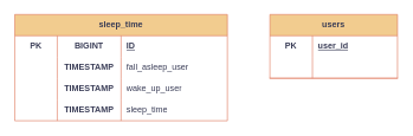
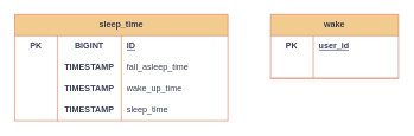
  <mxCell id="0" />
  <mxCell id="1" parent="0" />
  <mxCell id="2" value="sleep_time" style="shape=table;startSize=30;container=1;collapsible=1;childLayout=tableLayout;fixedRows=1;rowLines=0;fontStyle=1;align=center;resizeLast=1;html=1;whiteSpace=wrap;strokeColor=#E07A5F;fontColor=#393C56;fillColor=#F2CC8F;perimeterSpacing=1;" vertex="1" parent="1"><mxGeometry x="20" y="20" width="300" height="150" as="geometry"><mxRectangle x="120" y="80" width="100" height="30" as="alternateBounds" /></mxGeometry></mxCell>
  <mxCell id="3" value="" style="shape=tableRow;horizontal=0;startSize=0;swimlaneHead=0;swimlaneBody=0;fillColor=none;collapsible=0;dropTarget=0;points=[[0,0.5],[1,0.5]];portConstraint=eastwest;top=0;left=0;right=0;bottom=0;html=1;strokeColor=#E07A5F;fontColor=#393C56;" vertex="1" parent="2"><mxGeometry y="30" width="300" height="30" as="geometry" /></mxCell>
  <mxCell id="4" style="shape=partialRectangle;connectable=0;fillColor=none;top=0;left=0;bottom=0;right=0;fontStyle=1;overflow=hidden;html=1;whiteSpace=wrap;strokeColor=default;fontColor=#393C56;perimeterSpacing=1;" vertex="1" parent="3"><mxGeometry width="60" height="30" as="geometry"><mxRectangle width="60" height="30" as="alternateBounds" /></mxGeometry></mxCell>
  <mxCell id="5" value="BIGINT" style="shape=partialRectangle;connectable=0;fillColor=none;top=0;left=0;bottom=0;right=0;fontStyle=1;overflow=hidden;html=1;whiteSpace=wrap;strokeColor=default;fontColor=#393C56;perimeterSpacing=1;" vertex="1" parent="3"><mxGeometry x="60" width="90" height="30" as="geometry"><mxRectangle width="90" height="30" as="alternateBounds" /></mxGeometry></mxCell>
  <mxCell id="6" value="ID" style="shape=partialRectangle;connectable=0;fillColor=none;top=0;left=0;bottom=0;right=0;align=left;spacingLeft=6;fontStyle=5;overflow=hidden;html=1;whiteSpace=wrap;strokeColor=#E07A5F;fontColor=#393C56;perimeterSpacing=1;" vertex="1" parent="3"><mxGeometry x="150" width="150" height="30" as="geometry"><mxRectangle width="150" height="30" as="alternateBounds" /></mxGeometry></mxCell>
  <mxCell id="7" value="" style="shape=tableRow;horizontal=0;startSize=0;swimlaneHead=0;swimlaneBody=0;fillColor=none;collapsible=0;dropTarget=0;points=[[0,0.5],[1,0.5]];portConstraint=eastwest;top=0;left=0;right=0;bottom=0;html=1;strokeColor=#E07A5F;fontColor=#393C56;" vertex="1" parent="2"><mxGeometry y="60" width="300" height="30" as="geometry" /></mxCell>
  <mxCell id="8" style="shape=partialRectangle;connectable=0;fillColor=none;top=0;left=0;bottom=0;right=0;editable=1;overflow=hidden;html=1;whiteSpace=wrap;strokeColor=#E07A5F;fontColor=#393C56;" vertex="1" parent="7"><mxGeometry width="60" height="30" as="geometry"><mxRectangle width="60" height="30" as="alternateBounds" /></mxGeometry></mxCell>
  <mxCell id="9" value="TIMESTAMP" style="shape=partialRectangle;connectable=0;fillColor=none;top=0;left=0;bottom=0;right=0;editable=1;overflow=hidden;html=1;whiteSpace=wrap;strokeColor=#E07A5F;fontColor=#393C56;fontStyle=1" vertex="1" parent="7"><mxGeometry x="60" width="90" height="30" as="geometry"><mxRectangle width="90" height="30" as="alternateBounds" /></mxGeometry></mxCell>
- <mxCell id="10" value="fall_asleep_user" style="shape=partialRectangle;connectable=0;fillColor=none;top=0;left=0;bottom=0;right=0;align=left;spacingLeft=6;overflow=hidden;html=1;whiteSpace=wrap;strokeColor=#E07A5F;fontColor=#393C56;" vertex="1" parent="7"><mxGeometry x="150" width="150" height="30" as="geometry"><mxRectangle width="150" height="30" as="alternateBounds" /></mxGeometry></mxCell>
+ <mxCell id="10" value="fall_asleep_time" style="shape=partialRectangle;connectable=0;fillColor=none;top=0;left=0;bottom=0;right=0;align=left;spacingLeft=6;overflow=hidden;html=1;whiteSpace=wrap;strokeColor=#E07A5F;fontColor=#393C56;" vertex="1" parent="7"><mxGeometry x="150" width="150" height="30" as="geometry"><mxRectangle width="150" height="30" as="alternateBounds" /></mxGeometry></mxCell>
  <mxCell id="11" value="" style="shape=tableRow;horizontal=0;startSize=0;swimlaneHead=0;swimlaneBody=0;fillColor=none;collapsible=0;dropTarget=0;points=[[0,0.5],[1,0.5]];portConstraint=eastwest;top=0;left=0;right=0;bottom=0;html=1;strokeColor=#E07A5F;fontColor=#393C56;" vertex="1" parent="2"><mxGeometry y="90" width="300" height="30" as="geometry" /></mxCell>
  <mxCell id="12" style="shape=partialRectangle;connectable=0;fillColor=none;top=0;left=0;bottom=0;right=0;editable=1;overflow=hidden;html=1;whiteSpace=wrap;strokeColor=#E07A5F;fontColor=#393C56;" vertex="1" parent="11"><mxGeometry width="60" height="30" as="geometry"><mxRectangle width="60" height="30" as="alternateBounds" /></mxGeometry></mxCell>
  <mxCell id="13" value="" style="shape=partialRectangle;connectable=0;fillColor=none;top=0;left=0;bottom=0;right=0;editable=1;overflow=hidden;html=1;whiteSpace=wrap;strokeColor=#E07A5F;fontColor=#393C56;" vertex="1" parent="11"><mxGeometry x="60" width="90" height="30" as="geometry"><mxRectangle width="90" height="30" as="alternateBounds" /></mxGeometry></mxCell>
- <mxCell id="14" value="wake_up_user" style="shape=partialRectangle;connectable=0;fillColor=none;top=0;left=0;bottom=0;right=0;align=left;spacingLeft=6;overflow=hidden;html=1;whiteSpace=wrap;strokeColor=#E07A5F;fontColor=#393C56;" vertex="1" parent="11"><mxGeometry x="150" width="150" height="30" as="geometry"><mxRectangle width="150" height="30" as="alternateBounds" /></mxGeometry></mxCell>
+ <mxCell id="14" value="wake_up_time" style="shape=partialRectangle;connectable=0;fillColor=none;top=0;left=0;bottom=0;right=0;align=left;spacingLeft=6;overflow=hidden;html=1;whiteSpace=wrap;strokeColor=#E07A5F;fontColor=#393C56;" vertex="1" parent="11"><mxGeometry x="150" width="150" height="30" as="geometry"><mxRectangle width="150" height="30" as="alternateBounds" /></mxGeometry></mxCell>
  <mxCell id="15" style="shape=tableRow;horizontal=0;startSize=0;swimlaneHead=0;swimlaneBody=0;fillColor=none;collapsible=0;dropTarget=0;points=[[0,0.5],[1,0.5]];portConstraint=eastwest;top=0;left=0;right=0;bottom=0;html=1;strokeColor=#E07A5F;fontColor=#393C56;" vertex="1" parent="2"><mxGeometry y="120" width="300" height="30" as="geometry" /></mxCell>
  <mxCell id="16" style="shape=partialRectangle;connectable=0;fillColor=none;top=0;left=0;bottom=0;right=0;editable=1;overflow=hidden;html=1;whiteSpace=wrap;strokeColor=#E07A5F;fontColor=#393C56;" vertex="1" parent="15"><mxGeometry width="60" height="30" as="geometry"><mxRectangle width="60" height="30" as="alternateBounds" /></mxGeometry></mxCell>
  <mxCell id="17" style="shape=partialRectangle;connectable=0;fillColor=none;top=0;left=0;bottom=0;right=0;editable=1;overflow=hidden;html=1;whiteSpace=wrap;strokeColor=#E07A5F;fontColor=#393C56;" vertex="1" parent="15"><mxGeometry x="60" width="90" height="30" as="geometry"><mxRectangle width="90" height="30" as="alternateBounds" /></mxGeometry></mxCell>
  <mxCell id="18" value="sleep_time" style="shape=partialRectangle;connectable=0;fillColor=none;top=0;left=0;bottom=0;right=0;align=left;spacingLeft=6;overflow=hidden;html=1;whiteSpace=wrap;strokeColor=#E07A5F;fontColor=#393C56;" vertex="1" parent="15"><mxGeometry x="150" width="150" height="30" as="geometry"><mxRectangle width="150" height="30" as="alternateBounds" /></mxGeometry></mxCell>
  <mxCell id="19" value="PK" style="shape=partialRectangle;connectable=0;fillColor=none;top=0;left=0;bottom=0;right=0;fontStyle=1;overflow=hidden;html=1;whiteSpace=wrap;strokeColor=default;fontColor=#393C56;perimeterSpacing=1;" vertex="1" parent="1"><mxGeometry x="20" y="50" width="60" height="30" as="geometry"><mxRectangle width="60" height="30" as="alternateBounds" /></mxGeometry></mxCell>
  <mxCell id="20" value="TIMESTAMP" style="shape=partialRectangle;connectable=0;fillColor=none;top=0;left=0;bottom=0;right=0;editable=1;overflow=hidden;html=1;whiteSpace=wrap;strokeColor=#E07A5F;fontColor=#393C56;fontStyle=1" vertex="1" parent="1"><mxGeometry x="80" y="110" width="90" height="30" as="geometry"><mxRectangle width="90" height="30" as="alternateBounds" /></mxGeometry></mxCell>
  <mxCell id="21" value="TIMESTAMP" style="shape=partialRectangle;connectable=0;fillColor=none;top=0;left=0;bottom=0;right=0;editable=1;overflow=hidden;html=1;whiteSpace=wrap;strokeColor=#E07A5F;fontColor=#393C56;fontStyle=1" vertex="1" parent="1"><mxGeometry x="80" y="140" width="90" height="30" as="geometry"><mxRectangle width="90" height="30" as="alternateBounds" /></mxGeometry></mxCell>
- <mxCell id="22" value="users" style="shape=table;startSize=30;container=1;collapsible=1;childLayout=tableLayout;fixedRows=1;rowLines=0;fontStyle=1;align=center;resizeLast=1;html=1;whiteSpace=wrap;strokeColor=#E07A5F;fontColor=#393C56;fillColor=#F2CC8F;" vertex="1" parent="1"><mxGeometry x="380" y="20" width="180" height="90" as="geometry" /></mxCell>
+ <mxCell id="22" value="wake" style="shape=table;startSize=30;container=1;collapsible=1;childLayout=tableLayout;fixedRows=1;rowLines=0;fontStyle=1;align=center;resizeLast=1;html=1;whiteSpace=wrap;strokeColor=#E07A5F;fontColor=#393C56;fillColor=#F2CC8F;" vertex="1" parent="1"><mxGeometry x="380" y="20" width="180" height="90" as="geometry" /></mxCell>
  <mxCell id="23" value="" style="shape=tableRow;horizontal=0;startSize=0;swimlaneHead=0;swimlaneBody=0;fillColor=none;collapsible=0;dropTarget=0;points=[[0,0.5],[1,0.5]];portConstraint=eastwest;top=0;left=0;right=0;bottom=0;html=1;strokeColor=#E07A5F;fontColor=#393C56;" vertex="1" parent="22"><mxGeometry y="30" width="180" height="30" as="geometry" /></mxCell>
  <mxCell id="24" value="PK" style="shape=partialRectangle;connectable=0;fillColor=none;top=0;left=0;bottom=0;right=0;fontStyle=1;overflow=hidden;html=1;whiteSpace=wrap;strokeColor=#E07A5F;fontColor=#393C56;" vertex="1" parent="23"><mxGeometry width="60" height="30" as="geometry"><mxRectangle width="60" height="30" as="alternateBounds" /></mxGeometry></mxCell>
  <mxCell id="25" value="user_id" style="shape=partialRectangle;connectable=0;fillColor=none;top=0;left=0;bottom=0;right=0;align=left;spacingLeft=6;fontStyle=5;overflow=hidden;html=1;whiteSpace=wrap;strokeColor=#E07A5F;fontColor=#393C56;" vertex="1" parent="23"><mxGeometry x="60" width="120" height="30" as="geometry"><mxRectangle width="120" height="30" as="alternateBounds" /></mxGeometry></mxCell>
  <mxCell id="26" value="" style="shape=tableRow;horizontal=0;startSize=0;swimlaneHead=0;swimlaneBody=0;fillColor=none;collapsible=0;dropTarget=0;points=[[0,0.5],[1,0.5]];portConstraint=eastwest;top=0;left=0;right=0;bottom=1;html=1;strokeColor=#E07A5F;fontColor=#393C56;" vertex="1" parent="22"><mxGeometry y="60" width="180" height="30" as="geometry" /></mxCell>
  <mxCell id="27" value="" style="shape=partialRectangle;connectable=0;fillColor=none;top=0;left=0;bottom=0;right=0;fontStyle=1;overflow=hidden;html=1;whiteSpace=wrap;strokeColor=#E07A5F;fontColor=#393C56;" vertex="1" parent="26"><mxGeometry width="60" height="30" as="geometry"><mxRectangle width="60" height="30" as="alternateBounds" /></mxGeometry></mxCell>
  <mxCell id="28" value="" style="shape=partialRectangle;connectable=0;fillColor=none;top=0;left=0;bottom=0;right=0;align=left;spacingLeft=6;fontStyle=5;overflow=hidden;html=1;whiteSpace=wrap;strokeColor=#E07A5F;fontColor=#393C56;" vertex="1" parent="26"><mxGeometry x="60" width="120" height="30" as="geometry"><mxRectangle width="120" height="30" as="alternateBounds" /></mxGeometry></mxCell>
